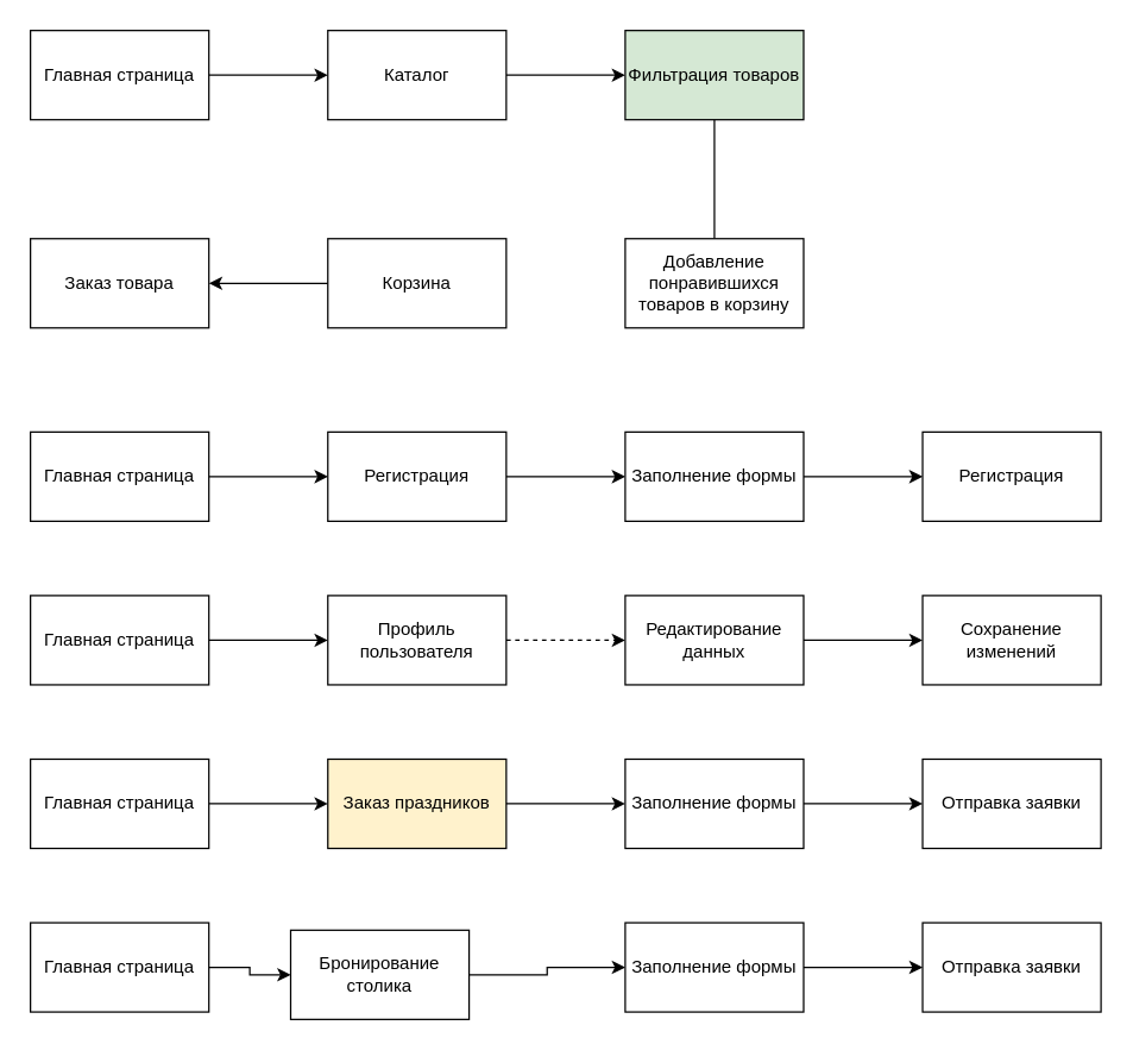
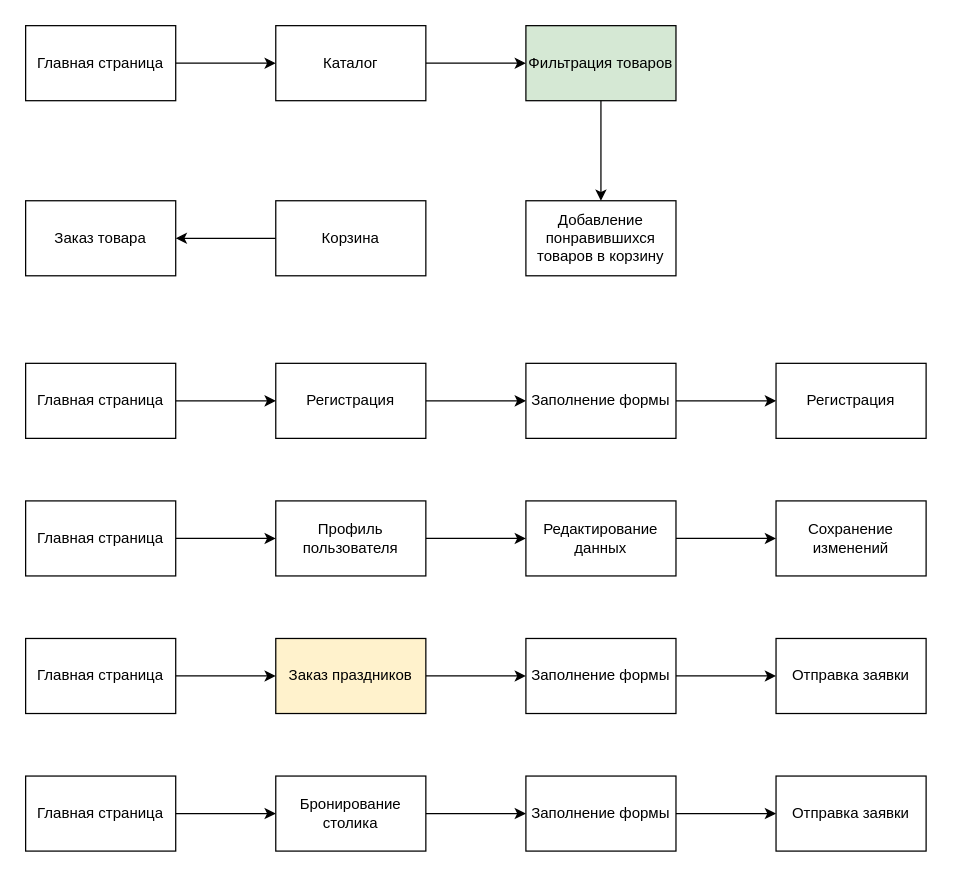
  <mxCell id="0" />
  <mxCell id="1" parent="0" />
  <mxCell id="2" value="" style="edgeStyle=orthogonalEdgeStyle;rounded=0;orthogonalLoop=1;jettySize=auto;html=1;" edge="1" parent="1" source="3" target="5"><mxGeometry relative="1" as="geometry" /></mxCell>
  <mxCell id="3" value="Главная страница" style="rounded=0;whiteSpace=wrap;html=1;" vertex="1" parent="1"><mxGeometry x="20" y="20" width="120" height="60" as="geometry" /></mxCell>
  <mxCell id="4" value="" style="edgeStyle=orthogonalEdgeStyle;rounded=0;orthogonalLoop=1;jettySize=auto;html=1;" edge="1" parent="1" source="5" target="7"><mxGeometry relative="1" as="geometry" /></mxCell>
  <mxCell id="5" value="Каталог" style="rounded=0;whiteSpace=wrap;html=1;" vertex="1" parent="1"><mxGeometry x="220" y="20" width="120" height="60" as="geometry" /></mxCell>
- <mxCell id="6" value="" style="edgeStyle=orthogonalEdgeStyle;rounded=0;orthogonalLoop=1;jettySize=auto;html=1;endArrow=none;" edge="1" parent="1" source="7" target="8"><mxGeometry relative="1" as="geometry" /></mxCell>
+ <mxCell id="6" value="" style="edgeStyle=orthogonalEdgeStyle;rounded=0;orthogonalLoop=1;jettySize=auto;html=1;" edge="1" parent="1" source="7" target="8"><mxGeometry relative="1" as="geometry" /></mxCell>
  <mxCell id="7" value="Фильтрация товаров" style="whiteSpace=wrap;html=1;rounded=0;fillColor=#d5e8d4;" vertex="1" parent="1"><mxGeometry x="420" y="20" width="120" height="60" as="geometry" /></mxCell>
  <mxCell id="8" value="Добавление понравившихся товаров в корзину" style="whiteSpace=wrap;html=1;rounded=0;" vertex="1" parent="1"><mxGeometry x="420" y="160" width="120" height="60" as="geometry" /></mxCell>
  <mxCell id="9" value="" style="edgeStyle=orthogonalEdgeStyle;rounded=0;orthogonalLoop=1;jettySize=auto;html=1;" edge="1" parent="1" source="10" target="11"><mxGeometry relative="1" as="geometry" /></mxCell>
  <mxCell id="10" value="Корзина" style="whiteSpace=wrap;html=1;rounded=0;" vertex="1" parent="1"><mxGeometry x="220" y="160" width="120" height="60" as="geometry" /></mxCell>
  <mxCell id="11" value="Заказ товара" style="whiteSpace=wrap;html=1;rounded=0;" vertex="1" parent="1"><mxGeometry x="20" y="160" width="120" height="60" as="geometry" /></mxCell>
  <mxCell id="12" value="" style="edgeStyle=orthogonalEdgeStyle;rounded=0;orthogonalLoop=1;jettySize=auto;html=1;" edge="1" parent="1" source="13" target="15"><mxGeometry relative="1" as="geometry" /></mxCell>
  <mxCell id="13" value="Главная страница" style="rounded=0;whiteSpace=wrap;html=1;" vertex="1" parent="1"><mxGeometry x="20" y="290" width="120" height="60" as="geometry" /></mxCell>
  <mxCell id="14" value="" style="edgeStyle=orthogonalEdgeStyle;rounded=0;orthogonalLoop=1;jettySize=auto;html=1;" edge="1" parent="1" source="15" target="17"><mxGeometry relative="1" as="geometry" /></mxCell>
  <mxCell id="15" value="Регистрация" style="whiteSpace=wrap;html=1;rounded=0;" vertex="1" parent="1"><mxGeometry x="220" y="290" width="120" height="60" as="geometry" /></mxCell>
  <mxCell id="16" value="" style="edgeStyle=orthogonalEdgeStyle;rounded=0;orthogonalLoop=1;jettySize=auto;html=1;" edge="1" parent="1" source="17" target="18"><mxGeometry relative="1" as="geometry" /></mxCell>
  <mxCell id="17" value="Заполнение формы" style="whiteSpace=wrap;html=1;rounded=0;" vertex="1" parent="1"><mxGeometry x="420" y="290" width="120" height="60" as="geometry" /></mxCell>
  <mxCell id="18" value="Регистрация" style="whiteSpace=wrap;html=1;rounded=0;" vertex="1" parent="1"><mxGeometry x="620" y="290" width="120" height="60" as="geometry" /></mxCell>
  <mxCell id="19" value="" style="edgeStyle=orthogonalEdgeStyle;rounded=0;orthogonalLoop=1;jettySize=auto;html=1;" edge="1" parent="1" source="20" target="22"><mxGeometry relative="1" as="geometry" /></mxCell>
  <mxCell id="20" value="Главная страница" style="rounded=0;whiteSpace=wrap;html=1;" vertex="1" parent="1"><mxGeometry x="20" y="400" width="120" height="60" as="geometry" /></mxCell>
- <mxCell id="21" value="" style="edgeStyle=orthogonalEdgeStyle;rounded=0;orthogonalLoop=1;jettySize=auto;html=1;dashed=1;" edge="1" parent="1" source="22" target="24"><mxGeometry relative="1" as="geometry" /></mxCell>
+ <mxCell id="21" value="" style="edgeStyle=orthogonalEdgeStyle;rounded=0;orthogonalLoop=1;jettySize=auto;html=1;" edge="1" parent="1" source="22" target="24"><mxGeometry relative="1" as="geometry" /></mxCell>
  <mxCell id="22" value="Профиль пользователя" style="whiteSpace=wrap;html=1;rounded=0;" vertex="1" parent="1"><mxGeometry x="220" y="400" width="120" height="60" as="geometry" /></mxCell>
  <mxCell id="23" value="" style="edgeStyle=orthogonalEdgeStyle;rounded=0;orthogonalLoop=1;jettySize=auto;html=1;" edge="1" parent="1" source="24" target="25"><mxGeometry relative="1" as="geometry" /></mxCell>
  <mxCell id="24" value="Редактирование данных" style="whiteSpace=wrap;html=1;rounded=0;" vertex="1" parent="1"><mxGeometry x="420" y="400" width="120" height="60" as="geometry" /></mxCell>
  <mxCell id="25" value="Сохранение изменений" style="whiteSpace=wrap;html=1;rounded=0;" vertex="1" parent="1"><mxGeometry x="620" y="400" width="120" height="60" as="geometry" /></mxCell>
  <mxCell id="26" value="" style="edgeStyle=orthogonalEdgeStyle;rounded=0;orthogonalLoop=1;jettySize=auto;html=1;" edge="1" parent="1" source="27" target="29"><mxGeometry relative="1" as="geometry" /></mxCell>
  <mxCell id="27" value="Главная страница" style="rounded=0;whiteSpace=wrap;html=1;" vertex="1" parent="1"><mxGeometry x="20" y="510" width="120" height="60" as="geometry" /></mxCell>
  <mxCell id="28" value="" style="edgeStyle=orthogonalEdgeStyle;rounded=0;orthogonalLoop=1;jettySize=auto;html=1;" edge="1" parent="1" source="29" target="31"><mxGeometry relative="1" as="geometry" /></mxCell>
  <mxCell id="29" value="Заказ праздников" style="whiteSpace=wrap;html=1;rounded=0;fillColor=#fff2cc;" vertex="1" parent="1"><mxGeometry x="220" y="510" width="120" height="60" as="geometry" /></mxCell>
  <mxCell id="30" value="" style="edgeStyle=orthogonalEdgeStyle;rounded=0;orthogonalLoop=1;jettySize=auto;html=1;" edge="1" parent="1" source="31" target="32"><mxGeometry relative="1" as="geometry" /></mxCell>
  <mxCell id="31" value="Заполнение формы" style="whiteSpace=wrap;html=1;rounded=0;" vertex="1" parent="1"><mxGeometry x="420" y="510" width="120" height="60" as="geometry" /></mxCell>
  <mxCell id="32" value="Отправка заявки" style="whiteSpace=wrap;html=1;rounded=0;" vertex="1" parent="1"><mxGeometry x="620" y="510" width="120" height="60" as="geometry" /></mxCell>
  <mxCell id="33" value="" style="edgeStyle=orthogonalEdgeStyle;rounded=0;orthogonalLoop=1;jettySize=auto;html=1;" edge="1" parent="1" source="34" target="36"><mxGeometry relative="1" as="geometry" /></mxCell>
  <mxCell id="34" value="Главная страница" style="rounded=0;whiteSpace=wrap;html=1;" vertex="1" parent="1"><mxGeometry x="20" y="620" width="120" height="60" as="geometry" /></mxCell>
  <mxCell id="35" value="" style="edgeStyle=orthogonalEdgeStyle;rounded=0;orthogonalLoop=1;jettySize=auto;html=1;" edge="1" parent="1" source="36" target="38"><mxGeometry relative="1" as="geometry" /></mxCell>
- <mxCell id="36" value="Бронирование столика" style="whiteSpace=wrap;html=1;rounded=0;" vertex="1" parent="1"><mxGeometry x="195" y="625" width="120" height="60" as="geometry" /></mxCell>
+ <mxCell id="36" value="Бронирование столика" style="whiteSpace=wrap;html=1;rounded=0;" vertex="1" parent="1"><mxGeometry x="220" y="620" width="120" height="60" as="geometry" /></mxCell>
  <mxCell id="37" value="" style="edgeStyle=orthogonalEdgeStyle;rounded=0;orthogonalLoop=1;jettySize=auto;html=1;" edge="1" parent="1" source="38" target="39"><mxGeometry relative="1" as="geometry" /></mxCell>
  <mxCell id="38" value="Заполнение формы" style="whiteSpace=wrap;html=1;rounded=0;" vertex="1" parent="1"><mxGeometry x="420" y="620" width="120" height="60" as="geometry" /></mxCell>
  <mxCell id="39" value="Отправка заявки" style="whiteSpace=wrap;html=1;rounded=0;" vertex="1" parent="1"><mxGeometry x="620" y="620" width="120" height="60" as="geometry" /></mxCell>
